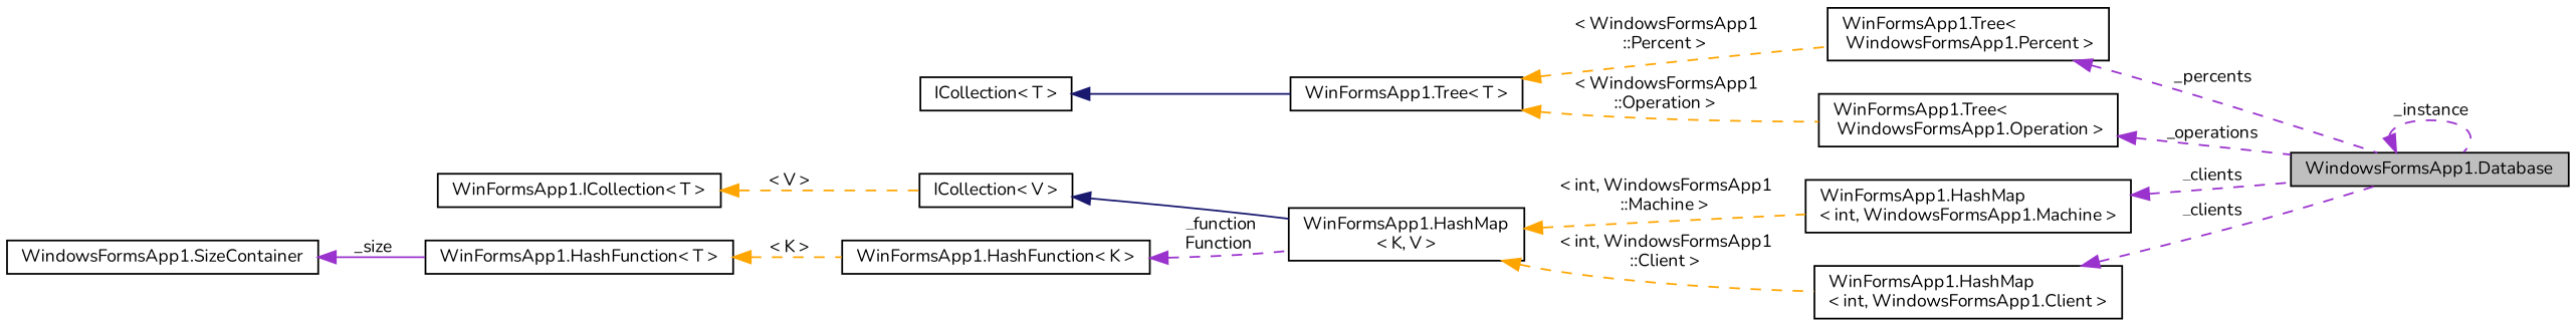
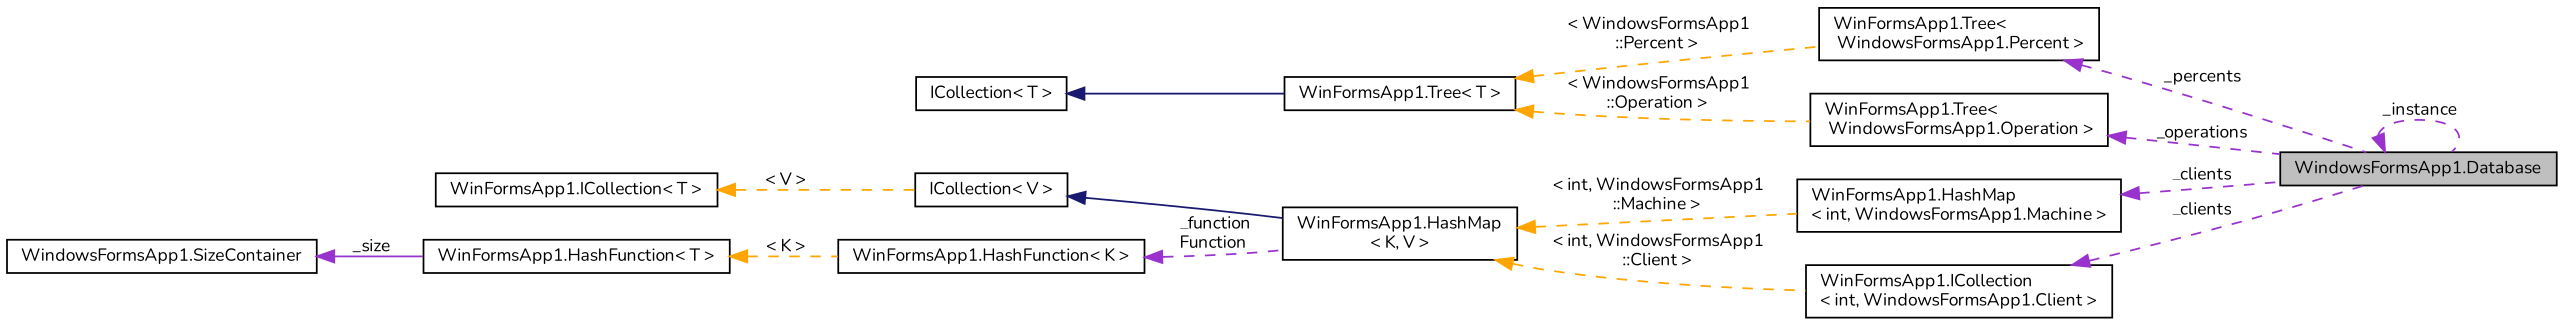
  digraph {
    fontname=Nunito
    rankdir=LR
    node [color=black fillcolor=white fontname=Nunito fontsize=10 shape=record style=filled]
    edge [color=darkorchid3 dir=back fontname=Nunito fontsize=10 labelfontname=Helvetica labelfontsize=10 style=dashed]
    n1 [fillcolor=grey75 fontcolor=black height=0.2 label="WindowsFormsApp1.Database" width=0.4]
    n2 [height=0.2 label="WinFormsApp1.Tree\<\l WindowsFormsApp1.Percent \>" width=0.4]
    n3 [height=0.2 label="WinFormsApp1.Tree\< T \>" width=0.4]
    n4 [height=0.2 label="WinFormsApp1.Tree\<\l WindowsFormsApp1.Operation \>" width=0.4]
    n5 [height=0.2 label="ICollection\< T \>" width=0.4]
    n6 [height=0.2 label="WinFormsApp1.HashMap\l\< int, WindowsFormsApp1.Machine \>" width=0.4]
    n7 [height=0.2 label="WinFormsApp1.HashMap\l\< K, V \>" width=0.4]
-   n8 [height=0.2 label="WinFormsApp1.HashMap\l\< int, WindowsFormsApp1.Client \>" width=0.4]
+   n8 [height=0.2 label="WinFormsApp1.ICollection\l\< int, WindowsFormsApp1.Client \>" width=0.4]
    n9 [height=0.2 label="ICollection\< V \>" width=0.4]
    n10 [height=0.2 label="WinFormsApp1.ICollection\< T \>" width=0.4]
    n11 [height=0.2 label="WinFormsApp1.HashFunction\< K \>" width=0.4]
    n12 [height=0.2 label="WinFormsApp1.HashFunction\< T \>" width=0.4]
    n13 [height=0.2 label="WindowsFormsApp1.SizeContainer" width=0.4]
    n1 -> n1 [label=" _instance"]
    n2 -> n1 [label=" _percents"]
    n3 -> n2 [color=orange label=" \< WindowsFormsApp1\l::Percent \>"]
    n3 -> n4 [color=orange label=" \< WindowsFormsApp1\l::Operation \>"]
    n4 -> n1 [label=" _operations"]
    n5 -> n3 [color=midnightblue style=solid]
    n6 -> n1 [label=" _clients"]
    n7 -> n6 [color=orange label=" \< int, WindowsFormsApp1\l::Machine \>"]
    n7 -> n8 [color=orange label=" \< int, WindowsFormsApp1\l::Client \>"]
    n8 -> n1 [label=" _clients"]
    n9 -> n7 [color=midnightblue style=solid]
    n10 -> n9 [color=orange label=" \< V \>"]
    n11 -> n7 [label=" _function\nFunction"]
    n12 -> n11 [color=orange label=" \< K \>"]
    n13 -> n12 [label=" _size" style=solid]
  }
